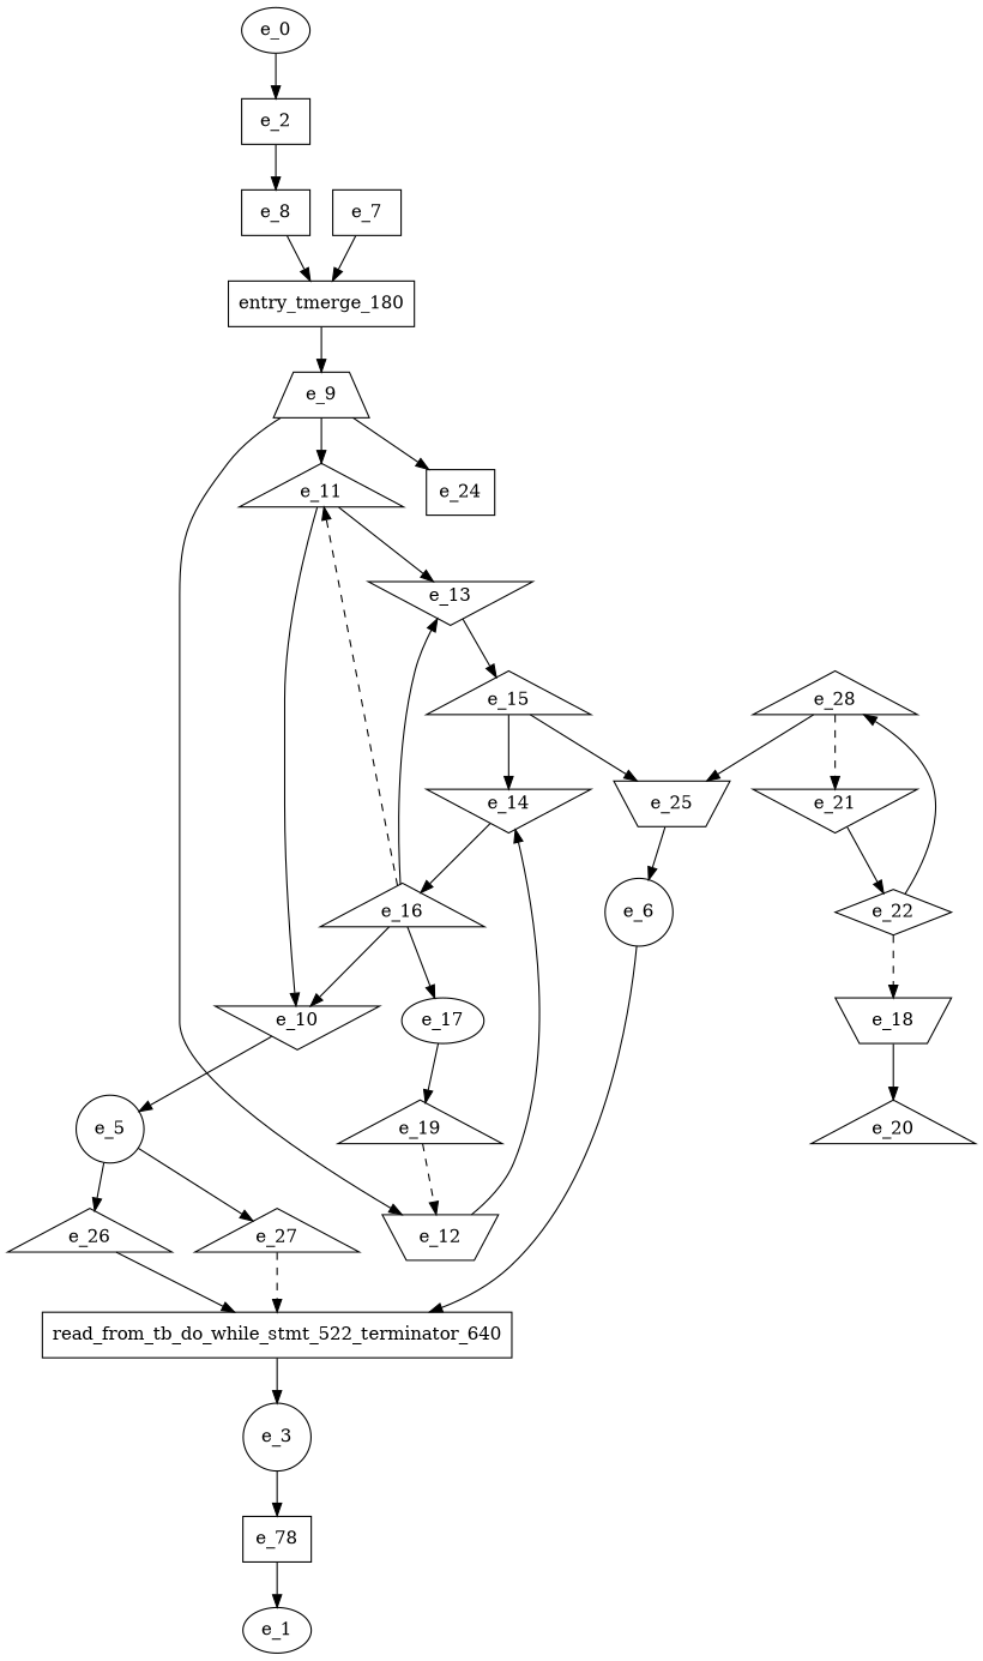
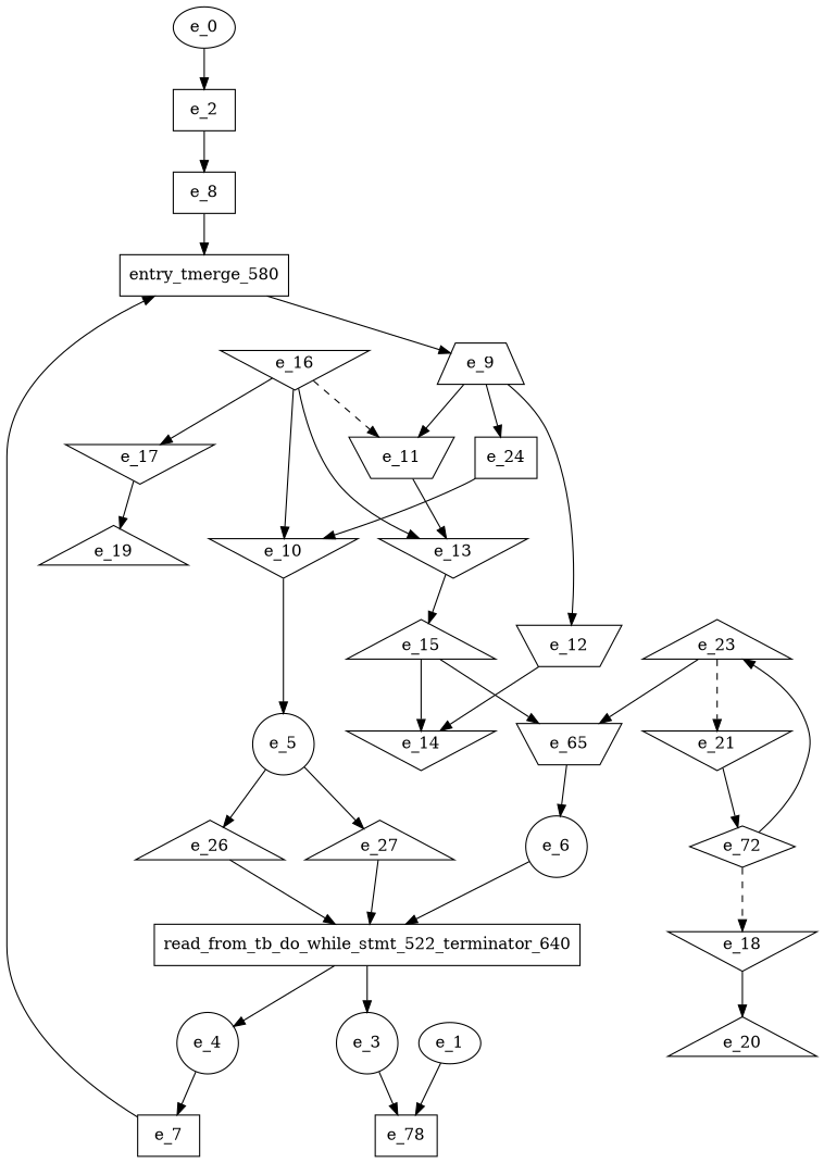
  digraph {
    node [shape=triangle]
    e_2 [shape=dot]
    e_8 [shape=dot]
    e_0 [shape=""]
-   entry_tmerge_580 [shape=rectangle label=entry_tmerge_180]
+   entry_tmerge_580 [shape=rectangle]
    e_3 [shape=circle]
    n6 [label=e_78 shape=dot]
    e_1 [shape=""]
+   e_4 [shape=circle]
    e_7 [shape=dot]
    e_5 [shape=circle]
    e_26
    e_27
    read_from_tb_do_while_stmt_522_terminator_640 [shape=rectangle]
    e_6 [shape=circle]
    e_9 [shape=trapezium]
-   e_11
+   e_11 [shape=invtrapezium]
    e_12 [shape=invtrapezium]
    e_24 [shape=dot]
    e_13 [shape=invtriangle]
    e_14 [shape=invtriangle]
    e_10 [shape=invtriangle]
    e_15
-   e_16
-   e_25 [shape=invtrapezium]
-   e_17 [shape=ellipse]
+   e_16 [shape=invtriangle]
+   e_25 [shape=invtrapezium label=e_65]
+   e_17 [shape=invtriangle]
    e_19
-   e_18 [shape=invtrapezium]
+   e_18 [shape=invtriangle]
    e_20
    e_21 [shape=invtriangle]
-   e_22 [shape=diamond]
-   e_23 [label=e_28]
+   e_22 [shape=diamond label=e_72]
+   e_23
    e_2 -> e_8
    e_8 -> entry_tmerge_580
    e_0 -> e_2
    entry_tmerge_580 -> e_9
    e_3 -> n6
-   n6 -> e_1
+   e_1 -> n6
+   e_4 -> e_7
    e_7 -> entry_tmerge_580
    e_5 -> e_26
    e_5 -> e_27
    e_26 -> read_from_tb_do_while_stmt_522_terminator_640
-   e_27 -> read_from_tb_do_while_stmt_522_terminator_640 [style=dashed]
+   e_27 -> read_from_tb_do_while_stmt_522_terminator_640
    read_from_tb_do_while_stmt_522_terminator_640 -> e_3
+   read_from_tb_do_while_stmt_522_terminator_640 -> e_4
    e_6 -> read_from_tb_do_while_stmt_522_terminator_640
    e_9 -> e_11
    e_9 -> e_12
    e_9 -> e_24
    e_11 -> e_13
    e_12 -> e_14
-   e_11 -> e_10
+   e_24 -> e_10
    e_13 -> e_15
-   e_14 -> e_16
    e_10 -> e_5
    e_15 -> e_14
    e_15 -> e_25
    e_16 -> e_11 [style=dashed]
    e_16 -> e_13 [style=solid]
    e_16 -> e_10
    e_16 -> e_17
    e_25 -> e_6
    e_17 -> e_19
-   e_19 -> e_12 [style=dashed]
    e_18 -> e_20
    e_21 -> e_22
    e_22 -> e_18 [style=dashed]
    e_22 -> e_23
    e_23 -> e_25
    e_23 -> e_21 [style=dashed]
  }
